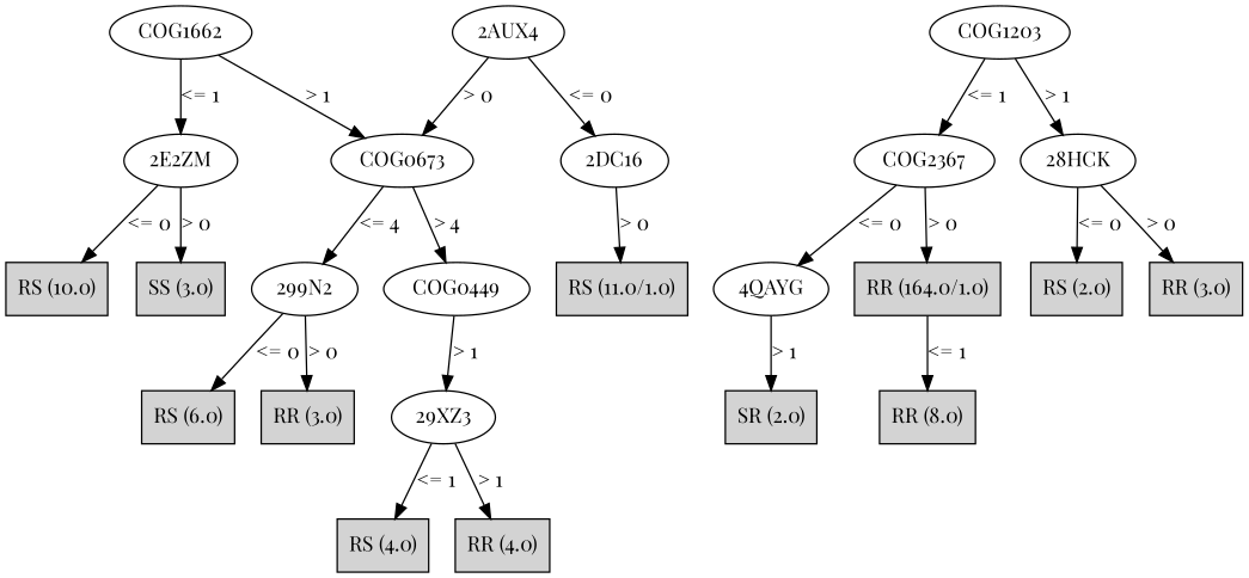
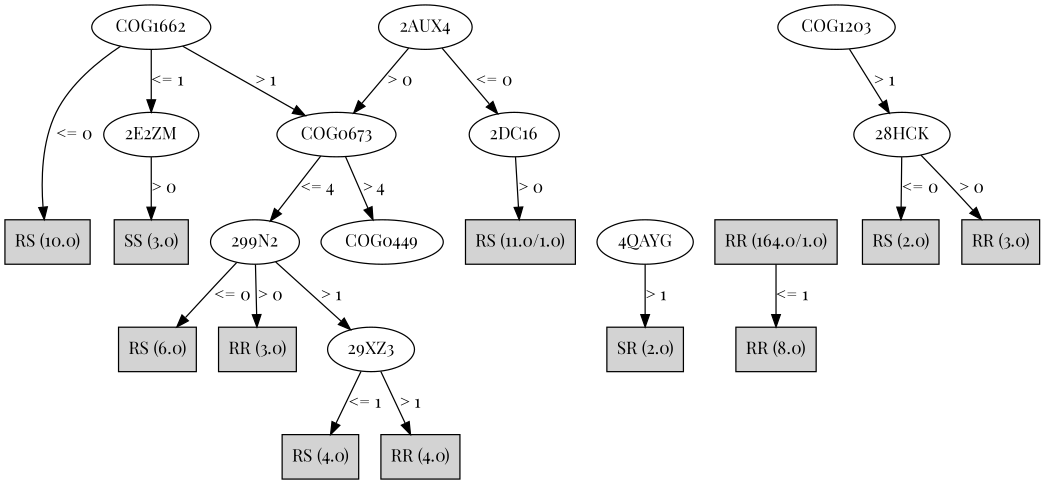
  digraph {
    fontname="Playfair Display"
    node [fontname="Playfair Display"]
    edge [fontname="Playfair Display"]
    n1 [label=COG1662]
    n2 [label="2E2ZM"]
    n3 [label=COG0673]
    n4 [label="RS (10.0)" shape=box style=filled]
    n5 [label="SS (3.0)" shape=box style=filled]
    n6 [label="2AUX4"]
    n7 [label="2DC16"]
    n8 [label="RS (11.0/1.0)" shape=box style=filled]
    n9 [label="299N2"]
    n10 [label=COG0449]
    n11 [label="RS (6.0)" shape=box style=filled]
    n12 [label="RR (3.0)" shape=box style=filled]
    n13 [label="29XZ3"]
    n14 [label=COG1203]
-   n15 [label=COG2367]
    n16 [label="28HCK"]
    n17 [label="RS (4.0)" shape=box style=filled]
    n18 [label="RR (4.0)" shape=box style=filled]
    n19 [label="4QAYG"]
    n20 [label="RR (164.0/1.0)" shape=box style=filled]
    n21 [label="RS (2.0)" shape=box style=filled]
    n22 [label="RR (3.0)" shape=box style=filled]
    n23 [label="SR (2.0)" shape=box style=filled]
    n24 [label="RR (8.0)" shape=box style=filled]
    n1 -> n2 [label="<= 1"]
    n1 -> n3 [label="> 1"]
-   n2 -> n4 [label="<= 0"]
+   n1 -> n4 [label="<= 0"]
    n2 -> n5 [label="> 0"]
    n3 -> n9 [label="<= 4"]
    n3 -> n10 [label="> 4"]
    n6 -> n3 [label="> 0"]
    n6 -> n7 [label="<= 0"]
    n7 -> n8 [label="> 0"]
    n9 -> n11 [label="<= 0"]
    n9 -> n12 [label="> 0"]
-   n10 -> n13 [label="> 1"]
+   n9 -> n13 [label="> 1"]
    n13 -> n17 [label="<= 1"]
    n13 -> n18 [label="> 1"]
-   n14 -> n15 [label="<= 1"]
    n14 -> n16 [label="> 1"]
-   n15 -> n19 [label="<= 0"]
-   n15 -> n20 [label="> 0"]
    n16 -> n21 [label="<= 0"]
    n16 -> n22 [label="> 0"]
    n19 -> n23 [label="> 1"]
    n20 -> n24 [label="<= 1"]
  }
